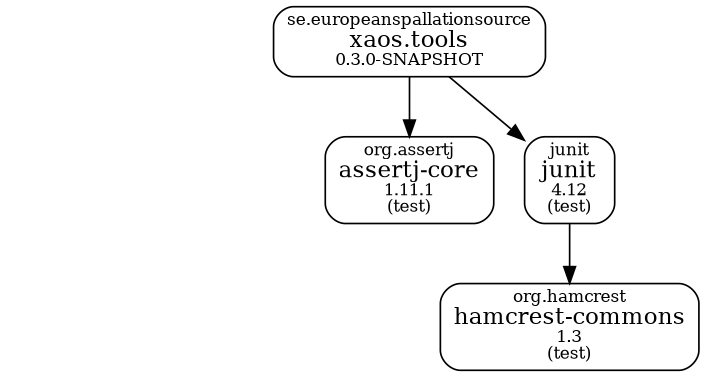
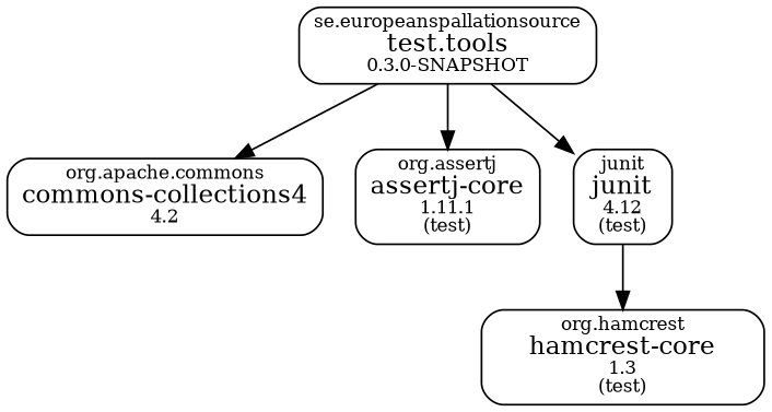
  digraph {
    fontname="DejaVu Serif"
    node [fontname="DejaVu Serif" fontsize=14 shape=box style=rounded]
    edge [fontname="DejaVu Serif" fontsize=10]
-   n1 [label=<<font point-size="10">se.europeanspallationsource</font><br/>xaos.tools<font point-size="10"><br/>0.3.0-SNAPSHOT</font>>]
+   n1 [label=<<font point-size="10">se.europeanspallationsource</font><br/>test.tools<font point-size="10"><br/>0.3.0-SNAPSHOT</font>>]
+   n2 [label=<<font point-size="10">org.apache.commons</font><br/>commons-collections4<font point-size="10"><br/>4.2</font>>]
    n3 [label=<<font point-size="10">org.assertj</font><br/>assertj-core<font point-size="10"><br/>1.11.1</font><font point-size="10"><br/>(test)</font>>]
    n4 [label=<<font point-size="10">junit</font><br/>junit<font point-size="10"><br/>4.12</font><font point-size="10"><br/>(test)</font>>]
-   n5 [label=<<font point-size="10">org.hamcrest</font><br/>hamcrest-commons<font point-size="10"><br/>1.3</font><font point-size="10"><br/>(test)</font>>]
+   n5 [label=<<font point-size="10">org.hamcrest</font><br/>hamcrest-core<font point-size="10"><br/>1.3</font><font point-size="10"><br/>(test)</font>>]
+   n1 -> n2
    n1 -> n3
    n1 -> n4
    n4 -> n5
  }
